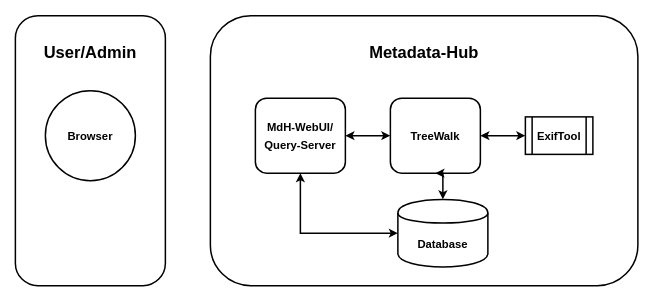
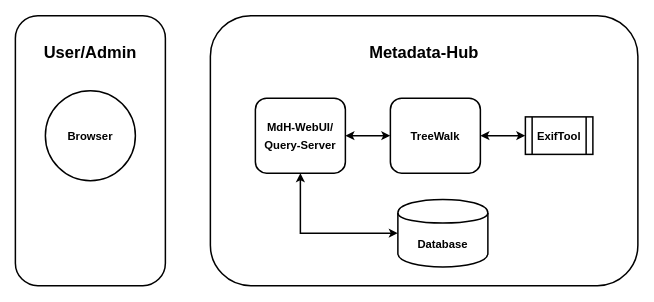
  <mxCell id="0" />
  <mxCell id="1" parent="0" />
  <mxCell id="2" value="" style="rounded=1;whiteSpace=wrap;html=1;fillColor=none;strokeWidth=2;" parent="1" vertex="1"><mxGeometry x="280" y="20" width="570" height="360" as="geometry" /></mxCell>
  <mxCell id="3" value="" style="rounded=1;whiteSpace=wrap;html=1;fillColor=none;strokeWidth=2;" parent="1" vertex="1"><mxGeometry x="20" y="20" width="200" height="360" as="geometry" /></mxCell>
  <mxCell id="4" style="edgeStyle=orthogonalEdgeStyle;rounded=0;orthogonalLoop=1;jettySize=auto;html=1;exitX=0;exitY=0.5;exitDx=0;exitDy=0;entryX=1;entryY=0.5;entryDx=0;entryDy=0;startArrow=classic;startFill=1;strokeWidth=2;" edge="1" parent="1" source="7" target="9"><mxGeometry relative="1" as="geometry" /></mxCell>
- <mxCell id="5" style="edgeStyle=orthogonalEdgeStyle;rounded=0;orthogonalLoop=1;jettySize=auto;html=1;exitX=0.5;exitY=1;exitDx=0;exitDy=0;entryX=0.5;entryY=0;entryDx=0;entryDy=0;startArrow=classic;startFill=1;strokeWidth=2;" edge="1" parent="1" source="7" target="11"><mxGeometry relative="1" as="geometry" /></mxCell>
  <mxCell id="6" style="edgeStyle=orthogonalEdgeStyle;rounded=0;orthogonalLoop=1;jettySize=auto;html=1;exitX=1;exitY=0.5;exitDx=0;exitDy=0;entryX=0;entryY=0.5;entryDx=0;entryDy=0;startArrow=classic;startFill=1;strokeWidth=2;" edge="1" parent="1" source="7" target="10"><mxGeometry relative="1" as="geometry" /></mxCell>
  <mxCell id="7" value="&lt;b&gt;&lt;font style=&quot;font-size: 15px&quot;&gt;TreeWalk&lt;/font&gt;&lt;/b&gt;" style="rounded=1;whiteSpace=wrap;html=1;fillColor=none;strokeWidth=2;" parent="1" vertex="1"><mxGeometry x="520" y="130" width="120" height="100" as="geometry" /></mxCell>
  <mxCell id="8" style="edgeStyle=orthogonalEdgeStyle;rounded=0;orthogonalLoop=1;jettySize=auto;html=1;exitX=0.5;exitY=1;exitDx=0;exitDy=0;entryX=0;entryY=0.5;entryDx=0;entryDy=0;startArrow=classic;startFill=1;strokeWidth=2;" edge="1" parent="1" source="9" target="11"><mxGeometry relative="1" as="geometry" /></mxCell>
  <mxCell id="9" value="&lt;span style=&quot;font-size: 15px&quot;&gt;&lt;b style=&quot;line-height: 160%&quot;&gt;MdH-WebUI/&lt;br&gt;Query-Server&lt;br&gt;&lt;/b&gt;&lt;/span&gt;" style="rounded=1;whiteSpace=wrap;html=1;fillColor=none;strokeWidth=2;" parent="1" vertex="1"><mxGeometry x="340" y="130" width="120" height="100" as="geometry" /></mxCell>
  <mxCell id="10" value="&lt;b&gt;&lt;font style=&quot;font-size: 15px&quot;&gt;ExifTool&lt;/font&gt;&lt;/b&gt;" style="shape=process;whiteSpace=wrap;html=1;backgroundOutline=1;fillColor=none;strokeWidth=2;" parent="1" vertex="1"><mxGeometry x="700" y="155" width="90" height="50" as="geometry" /></mxCell>
  <mxCell id="11" value="&lt;b&gt;&lt;font style=&quot;font-size: 15px&quot;&gt;Database&lt;/font&gt;&lt;/b&gt;" style="shape=cylinder;whiteSpace=wrap;html=1;boundedLbl=1;backgroundOutline=1;fillColor=none;strokeWidth=2;" parent="1" vertex="1"><mxGeometry x="530" y="265" width="120" height="90" as="geometry" /></mxCell>
  <mxCell id="12" value="&lt;b&gt;&lt;font style=&quot;font-size: 15px&quot;&gt;Browser&lt;/font&gt;&lt;/b&gt;" style="ellipse;whiteSpace=wrap;html=1;aspect=fixed;fillColor=none;strokeWidth=2;" parent="1" vertex="1"><mxGeometry x="60" y="120" width="120" height="120" as="geometry" /></mxCell>
  <mxCell id="13" value="&lt;font size=&quot;1&quot;&gt;&lt;b style=&quot;font-size: 22px&quot;&gt;Metadata-Hub&lt;/b&gt;&lt;/font&gt;" style="text;html=1;strokeColor=none;fillColor=none;align=center;verticalAlign=middle;whiteSpace=wrap;rounded=0;dashed=1;" parent="1" vertex="1"><mxGeometry x="465" y="30" width="200" height="80" as="geometry" /></mxCell>
  <mxCell id="14" value="&lt;font size=&quot;1&quot;&gt;&lt;b style=&quot;font-size: 22px&quot;&gt;User/Admin&lt;/b&gt;&lt;/font&gt;" style="text;html=1;strokeColor=none;fillColor=none;align=center;verticalAlign=middle;whiteSpace=wrap;rounded=0;dashed=1;" parent="1" vertex="1"><mxGeometry x="40" y="20" width="160" height="100" as="geometry" /></mxCell>
